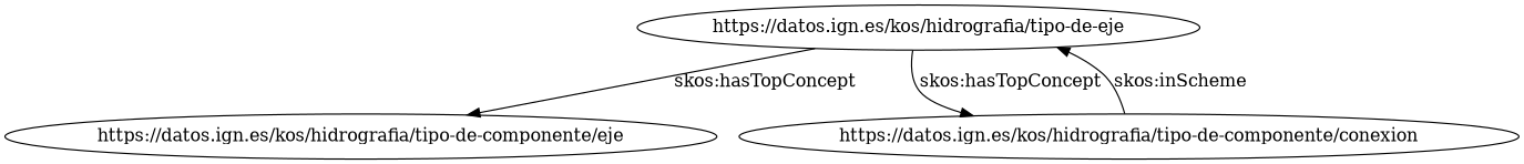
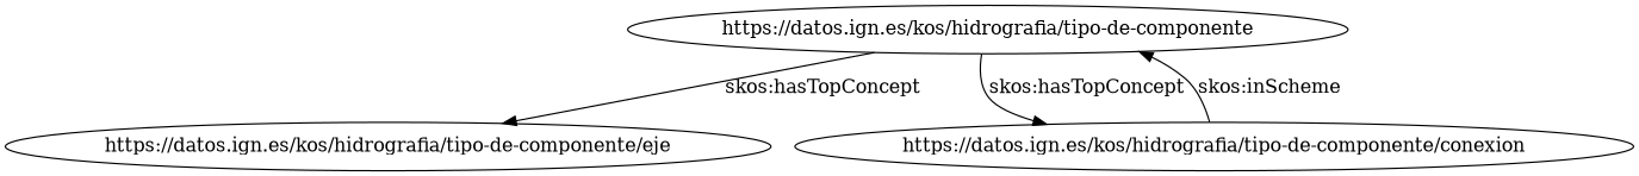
  digraph {
    rankdir=TB
-   "https://datos.ign.es/kos/hidrografia/tipo-de-componente" [label="https://datos.ign.es/kos/hidrografia/tipo-de-eje"]
+   "https://datos.ign.es/kos/hidrografia/tipo-de-componente"
    "https://datos.ign.es/kos/hidrografia/tipo-de-componente/eje"
    "https://datos.ign.es/kos/hidrografia/tipo-de-componente/conexion"
    "https://datos.ign.es/kos/hidrografia/tipo-de-componente" -> "https://datos.ign.es/kos/hidrografia/tipo-de-componente/eje" [label="skos:hasTopConcept"]
    "https://datos.ign.es/kos/hidrografia/tipo-de-componente" -> "https://datos.ign.es/kos/hidrografia/tipo-de-componente/conexion" [label="skos:hasTopConcept"]
    "https://datos.ign.es/kos/hidrografia/tipo-de-componente/conexion" -> "https://datos.ign.es/kos/hidrografia/tipo-de-componente" [label="skos:inScheme"]
  }
